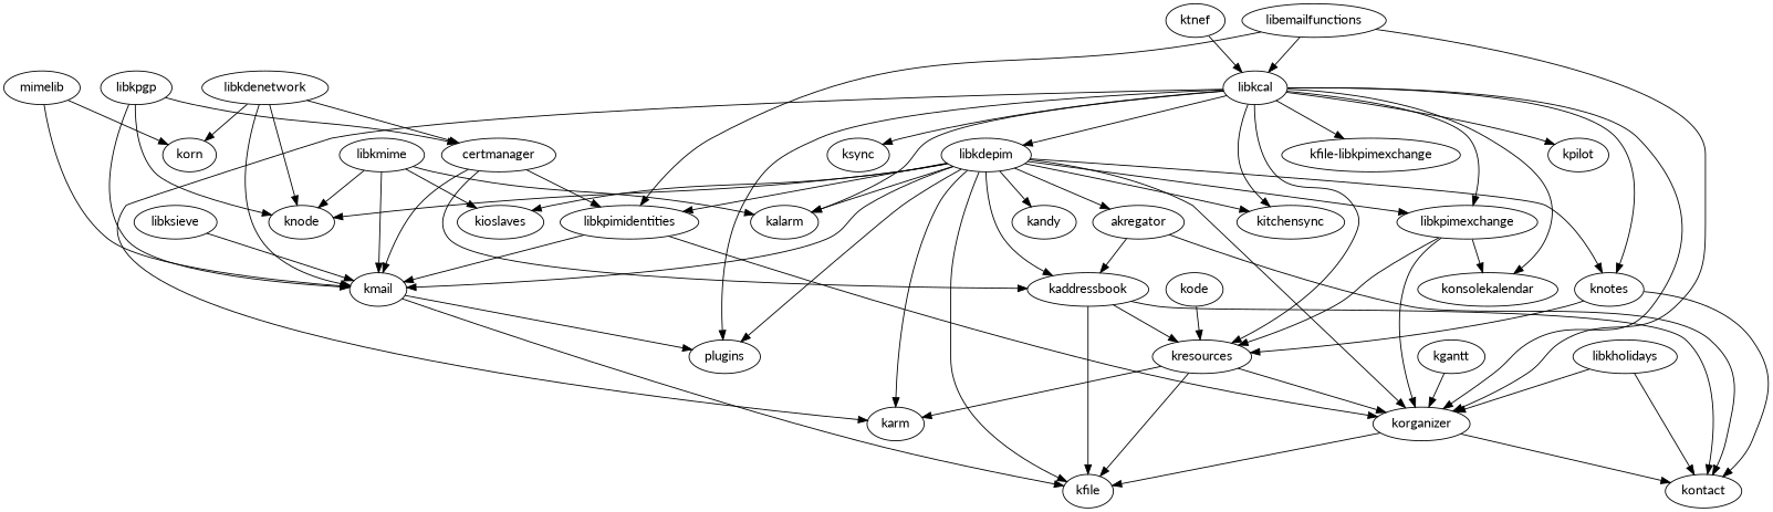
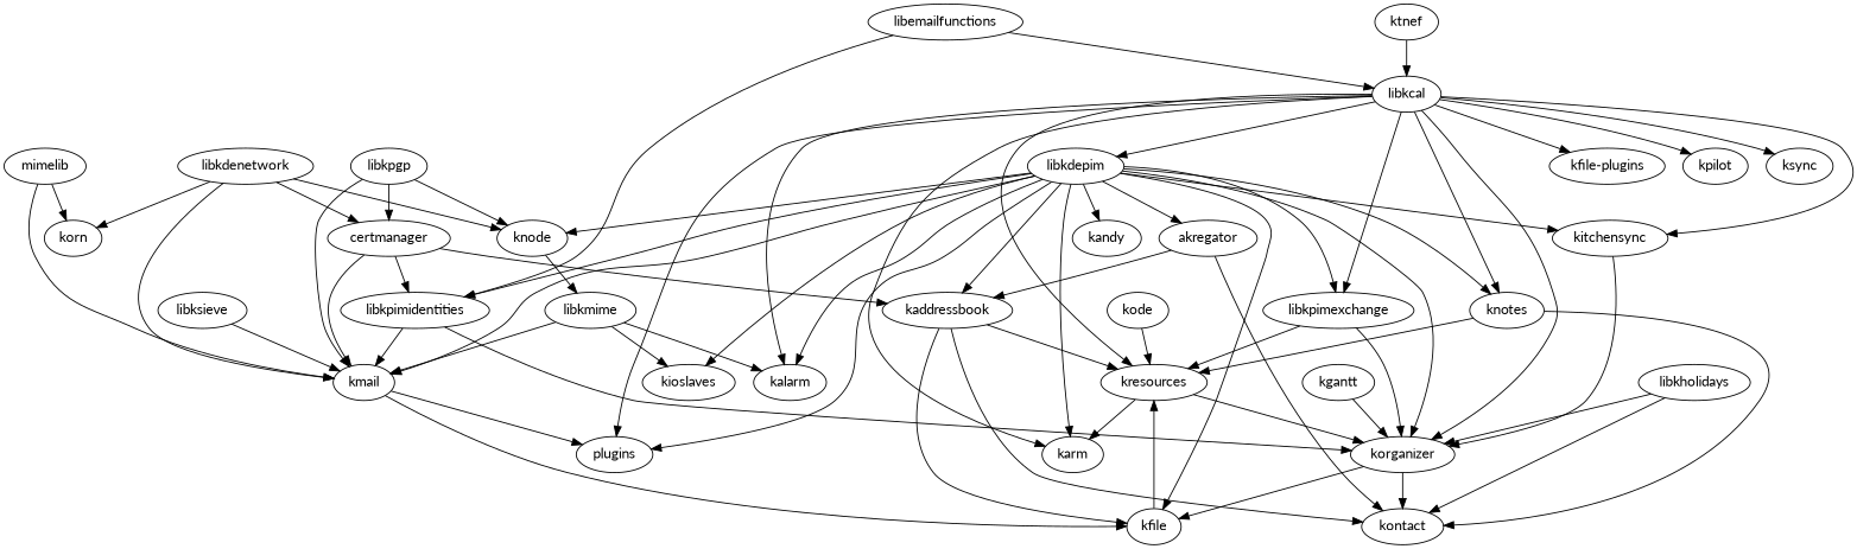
  digraph {
    fontname=Lato
    node [fontname=Lato]
    edge [fontname=Lato]
    akregator
    kaddressbook
    kontact
    kresources
    n5 [label=kfile]
    korganizer
    karm
    certmanager
    kmail
    libkpimidentities
    plugins
    kgantt
    knotes
    kode
    ktnef
    libkcal
    kalarm
-   "kfile-plugins" [label="kfile-libkpimexchange"]
+   "kfile-plugins"
    kitchensync
-   konsolekalendar
    kpilot
    ksync
    libkdepim
    libkpimexchange
    knode
    kandy
    kioslaves
    libemailfunctions
    libkdenetwork
    korn
    libkholidays
    libkmime
    libkpgp
    libksieve
    mimelib
    akregator -> kaddressbook
    akregator -> kontact
    kaddressbook -> kontact
    kaddressbook -> kresources
    kaddressbook -> n5
-   kresources -> n5
+   n5 -> kresources
    kresources -> korganizer
    kresources -> karm
    korganizer -> kontact
    korganizer -> n5
    certmanager -> kaddressbook
    certmanager -> kmail
    certmanager -> libkpimidentities
    kmail -> n5
    kmail -> plugins
    libkpimidentities -> korganizer
    libkpimidentities -> kmail
    kgantt -> korganizer
    knotes -> kontact
    knotes -> kresources
    kode -> kresources
    ktnef -> libkcal
    libkcal -> kresources
    libkcal -> korganizer
    libkcal -> karm
    libkcal -> plugins
    libkcal -> knotes
    libkcal -> kalarm
    libkcal -> "kfile-plugins"
    libkcal -> kitchensync
-   libkcal -> konsolekalendar
    libkcal -> kpilot
    libkcal -> ksync
    libkcal -> libkdepim
    libkcal -> libkpimexchange
    libkdepim -> akregator
    libkdepim -> kaddressbook
    libkdepim -> n5
    libkdepim -> korganizer
    libkdepim -> karm
    libkdepim -> kmail
    libkdepim -> libkpimidentities
    libkdepim -> plugins
    libkdepim -> knotes
    libkdepim -> kalarm
    libkdepim -> kitchensync
    libkdepim -> libkpimexchange
    libkdepim -> knode
    libkdepim -> kandy
    libkdepim -> kioslaves
    libkpimexchange -> kresources
    libkpimexchange -> korganizer
-   libkpimexchange -> konsolekalendar
-   libemailfunctions -> korganizer
+   kitchensync -> korganizer
    libemailfunctions -> libkpimidentities
    libemailfunctions -> libkcal
    libkdenetwork -> certmanager
    libkdenetwork -> kmail
    libkdenetwork -> knode
    libkdenetwork -> korn
    libkholidays -> kontact
    libkholidays -> korganizer
    libkmime -> kmail
    libkmime -> kalarm
-   libkmime -> knode
+   knode -> libkmime
    libkmime -> kioslaves
    libkpgp -> certmanager
    libkpgp -> kmail
    libkpgp -> knode
    libksieve -> kmail
    mimelib -> kmail
    mimelib -> korn
  }
